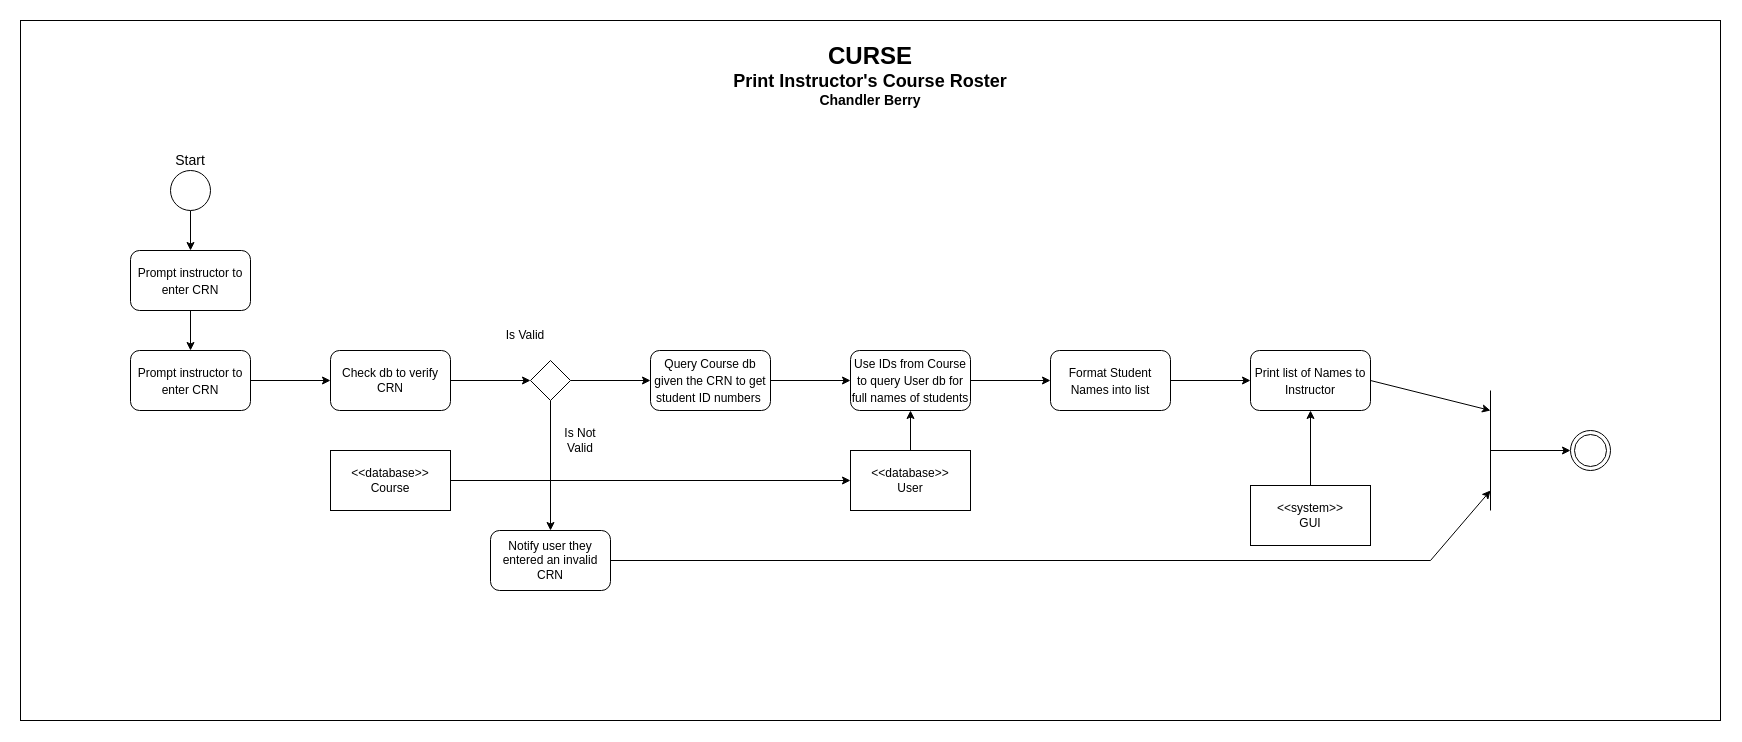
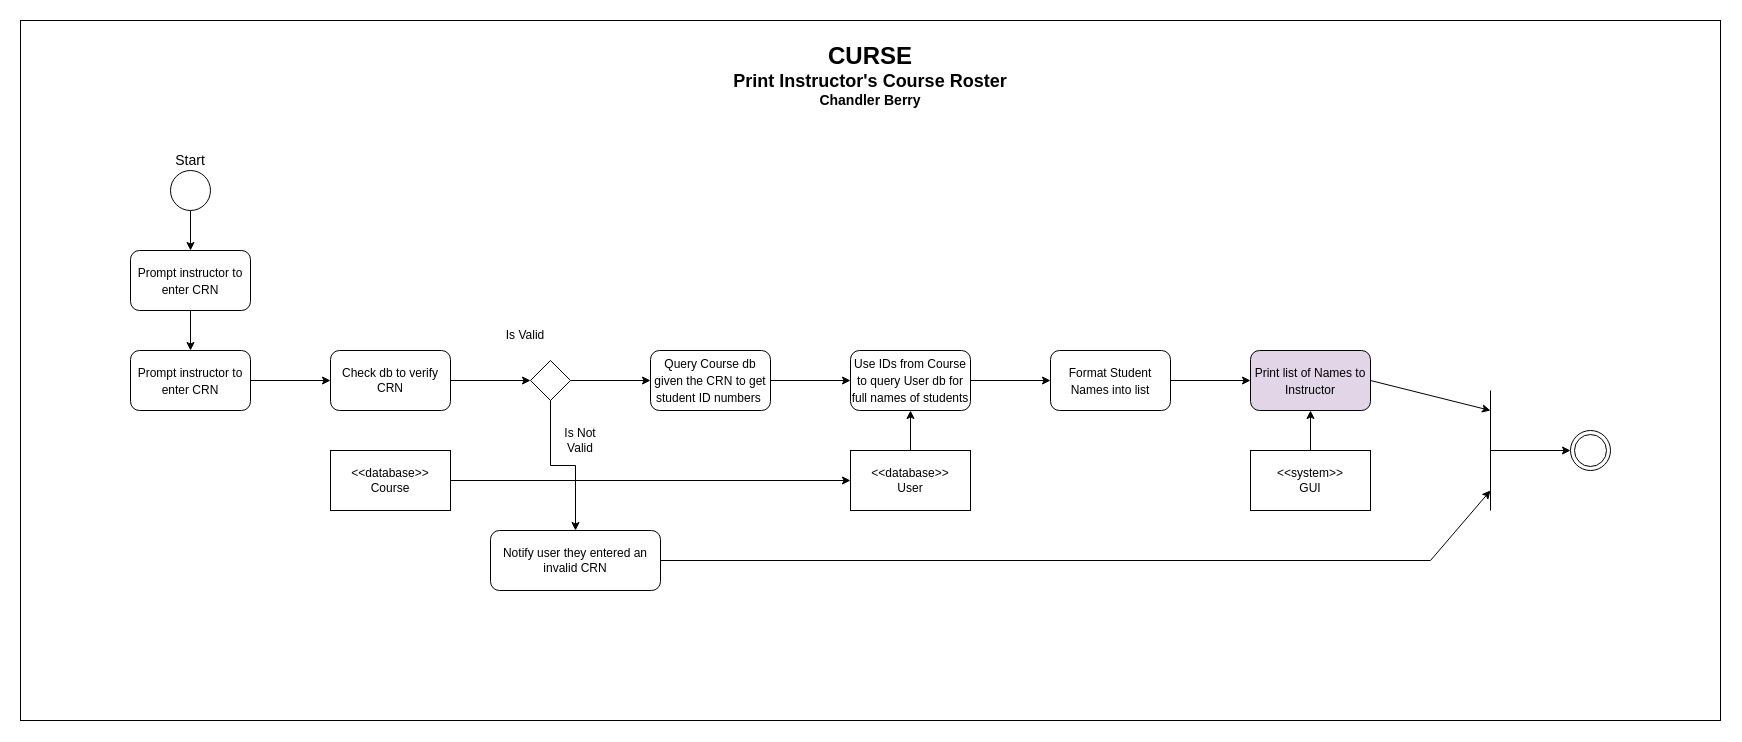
  <mxCell id="0" />
  <mxCell id="1" parent="0" />
  <mxCell id="2" value="" style="rounded=0;whiteSpace=wrap;html=1;fontSize=14;" vertex="1" parent="1"><mxGeometry width="1700" height="700" as="geometry" x="20" y="20" /></mxCell>
  <mxCell id="3" value="" style="edgeStyle=orthogonalEdgeStyle;rounded=0;orthogonalLoop=1;jettySize=auto;html=1;fontSize=12;" edge="1" parent="1" source="4" target="26"><mxGeometry relative="1" as="geometry" /></mxCell>
  <mxCell id="4" value="" style="ellipse;whiteSpace=wrap;html=1;aspect=fixed;" vertex="1" parent="1"><mxGeometry x="170" y="170" width="40" height="40" as="geometry" /></mxCell>
  <mxCell id="5" value="" style="ellipse;shape=doubleEllipse;whiteSpace=wrap;html=1;aspect=fixed;" vertex="1" parent="1"><mxGeometry x="1570" y="430" width="40" height="40" as="geometry" /></mxCell>
  <mxCell id="6" value="&lt;b&gt;&lt;span style=&quot;font-size: 24px&quot;&gt;CURSE&lt;/span&gt;&lt;br&gt;&lt;font&gt;&lt;span style=&quot;font-size: 18px&quot;&gt;Print Instructor's Course Roster&lt;/span&gt;&lt;br&gt;&lt;font style=&quot;font-size: 14px&quot;&gt;Chandler Berry&lt;/font&gt;&lt;br&gt;&lt;/font&gt;&lt;/b&gt;" style="text;html=1;strokeColor=none;fillColor=none;align=center;verticalAlign=middle;whiteSpace=wrap;rounded=0;" vertex="1" parent="1"><mxGeometry x="610" y="40" width="520" height="70" as="geometry" /></mxCell>
  <mxCell id="7" value="Start" style="text;html=1;strokeColor=none;fillColor=none;align=center;verticalAlign=middle;whiteSpace=wrap;rounded=0;fontSize=14;" vertex="1" parent="1"><mxGeometry x="170" y="150" width="40" height="20" as="geometry" /></mxCell>
  <mxCell id="8" value="" style="edgeStyle=orthogonalEdgeStyle;rounded=0;orthogonalLoop=1;jettySize=auto;html=1;fontSize=12;" edge="1" parent="1" source="9" target="20"><mxGeometry relative="1" as="geometry" /></mxCell>
  <mxCell id="9" value="&lt;font style=&quot;font-size: 12px&quot;&gt;Prompt instructor to enter CRN&lt;/font&gt;" style="rounded=1;whiteSpace=wrap;html=1;fontSize=14;" vertex="1" parent="1"><mxGeometry x="130" y="350" width="120" height="60" as="geometry" /></mxCell>
  <mxCell id="10" value="" style="edgeStyle=orthogonalEdgeStyle;rounded=0;orthogonalLoop=1;jettySize=auto;html=1;endArrow=classic;endFill=1;fontSize=12;" edge="1" parent="1" source="11" target="13"><mxGeometry relative="1" as="geometry" /></mxCell>
  <mxCell id="11" value="&lt;font style=&quot;font-size: 12px&quot;&gt;Query Course db given the CRN to get student ID numbers&amp;nbsp;&lt;/font&gt;" style="rounded=1;whiteSpace=wrap;html=1;fontSize=14;" vertex="1" parent="1"><mxGeometry x="650" y="350" width="120" height="60" as="geometry" /></mxCell>
  <mxCell id="12" value="" style="edgeStyle=orthogonalEdgeStyle;rounded=0;orthogonalLoop=1;jettySize=auto;html=1;endArrow=classic;endFill=1;fontSize=12;" edge="1" parent="1" source="13" target="15"><mxGeometry relative="1" as="geometry" /></mxCell>
  <mxCell id="13" value="&lt;span style=&quot;font-size: 12px&quot;&gt;Use IDs from Course to query User db for full names of students&lt;/span&gt;" style="rounded=1;whiteSpace=wrap;html=1;fontSize=14;" vertex="1" parent="1"><mxGeometry x="850" y="350" width="120" height="60" as="geometry" /></mxCell>
  <mxCell id="14" value="" style="edgeStyle=orthogonalEdgeStyle;rounded=0;orthogonalLoop=1;jettySize=auto;html=1;endArrow=classic;endFill=1;fontSize=12;" edge="1" parent="1" source="15" target="16"><mxGeometry relative="1" as="geometry" /></mxCell>
  <mxCell id="15" value="&lt;span style=&quot;font-size: 12px&quot;&gt;Format Student Names into list&lt;/span&gt;" style="rounded=1;whiteSpace=wrap;html=1;fontSize=14;" vertex="1" parent="1"><mxGeometry x="1050" y="350" width="120" height="60" as="geometry" /></mxCell>
- <mxCell id="16" value="&lt;span style=&quot;font-size: 12px&quot;&gt;Print list of Names to Instructor&lt;/span&gt;" style="rounded=1;whiteSpace=wrap;html=1;fontSize=14;" vertex="1" parent="1"><mxGeometry x="1250" y="350" width="120" height="60" as="geometry" /></mxCell>
+ <mxCell id="16" value="&lt;span style=&quot;font-size: 12px&quot;&gt;Print list of Names to Instructor&lt;/span&gt;" style="rounded=1;whiteSpace=wrap;html=1;fontSize=14;fillColor=#e1d5e7;" vertex="1" parent="1"><mxGeometry x="1250" y="350" width="120" height="60" as="geometry" /></mxCell>
  <mxCell id="17" value="" style="edgeStyle=orthogonalEdgeStyle;rounded=0;orthogonalLoop=1;jettySize=auto;html=1;fontSize=12;" edge="1" parent="1" source="18" target="30"><mxGeometry relative="1" as="geometry" /></mxCell>
  <mxCell id="18" value="&amp;lt;&amp;lt;database&amp;gt;&amp;gt;&lt;br&gt;Course" style="rounded=0;whiteSpace=wrap;html=1;fontSize=12;" vertex="1" parent="1"><mxGeometry x="330" y="450" width="120" height="60" as="geometry" /></mxCell>
  <mxCell id="19" value="" style="edgeStyle=orthogonalEdgeStyle;rounded=0;orthogonalLoop=1;jettySize=auto;html=1;fontSize=12;" edge="1" parent="1" source="20" target="23"><mxGeometry relative="1" as="geometry" /></mxCell>
  <mxCell id="20" value="Check db to verify CRN" style="rounded=1;whiteSpace=wrap;html=1;fontSize=12;" vertex="1" parent="1"><mxGeometry x="330" y="350" width="120" height="60" as="geometry" /></mxCell>
  <mxCell id="21" value="" style="edgeStyle=orthogonalEdgeStyle;rounded=0;orthogonalLoop=1;jettySize=auto;html=1;fontSize=12;" edge="1" parent="1" source="23" target="11"><mxGeometry relative="1" as="geometry" /></mxCell>
  <mxCell id="22" value="" style="edgeStyle=orthogonalEdgeStyle;rounded=0;orthogonalLoop=1;jettySize=auto;html=1;fontSize=12;entryX=0.5;entryY=0;entryDx=0;entryDy=0;endArrow=classic;endFill=1;" edge="1" parent="1" source="23" target="27"><mxGeometry relative="1" as="geometry"><mxPoint x="550" y="480" as="targetPoint" /></mxGeometry></mxCell>
  <mxCell id="23" value="" style="rhombus;whiteSpace=wrap;html=1;fontSize=12;" vertex="1" parent="1"><mxGeometry x="530" y="360" width="40" height="40" as="geometry" /></mxCell>
  <mxCell id="24" value="Is Valid" style="text;html=1;strokeColor=none;fillColor=none;align=center;verticalAlign=middle;whiteSpace=wrap;rounded=0;fontSize=12;" vertex="1" parent="1"><mxGeometry x="495" y="325" width="60" height="20" as="geometry" /></mxCell>
  <mxCell id="25" value="" style="edgeStyle=orthogonalEdgeStyle;rounded=0;orthogonalLoop=1;jettySize=auto;html=1;fontSize=12;" edge="1" parent="1" source="26" target="9"><mxGeometry relative="1" as="geometry" /></mxCell>
  <mxCell id="26" value="&lt;font style=&quot;font-size: 12px&quot;&gt;Prompt instructor to enter CRN&lt;/font&gt;" style="rounded=1;whiteSpace=wrap;html=1;fontSize=14;" vertex="1" parent="1"><mxGeometry x="130" y="250" width="120" height="60" as="geometry" /></mxCell>
- <mxCell id="27" value="Notify user they entered an invalid CRN" style="rounded=1;whiteSpace=wrap;html=1;fontSize=12;" vertex="1" parent="1"><mxGeometry x="490" y="530" width="120" height="60" as="geometry" /></mxCell>
+ <mxCell id="27" value="Notify user they entered an invalid CRN" style="rounded=1;whiteSpace=wrap;html=1;fontSize=12;" vertex="1" parent="1"><mxGeometry x="490" y="530" width="170" height="60" as="geometry" /></mxCell>
  <mxCell id="28" value="Is Not Valid" style="text;html=1;strokeColor=none;fillColor=none;align=center;verticalAlign=middle;whiteSpace=wrap;rounded=0;fontSize=12;" vertex="1" parent="1"><mxGeometry x="550" y="430" width="60" height="20" as="geometry" /></mxCell>
  <mxCell id="29" value="" style="edgeStyle=orthogonalEdgeStyle;rounded=0;orthogonalLoop=1;jettySize=auto;html=1;endArrow=classic;endFill=1;fontSize=12;" edge="1" parent="1" source="30" target="13"><mxGeometry relative="1" as="geometry" /></mxCell>
  <mxCell id="30" value="&amp;lt;&amp;lt;database&amp;gt;&amp;gt;&lt;br&gt;User" style="rounded=0;whiteSpace=wrap;html=1;fontSize=12;" vertex="1" parent="1"><mxGeometry x="850" y="450" width="120" height="60" as="geometry" /></mxCell>
  <mxCell id="31" value="" style="edgeStyle=orthogonalEdgeStyle;rounded=0;orthogonalLoop=1;jettySize=auto;html=1;endArrow=classic;endFill=1;fontSize=12;" edge="1" parent="1" source="32" target="16"><mxGeometry relative="1" as="geometry" /></mxCell>
- <mxCell id="32" value="&amp;lt;&amp;lt;system&amp;gt;&amp;gt;&lt;br&gt;GUI" style="rounded=0;whiteSpace=wrap;html=1;fontSize=12;" vertex="1" parent="1"><mxGeometry x="1250" y="485" width="120" height="60" as="geometry" /></mxCell>
+ <mxCell id="32" value="&amp;lt;&amp;lt;system&amp;gt;&amp;gt;&lt;br&gt;GUI" style="rounded=0;whiteSpace=wrap;html=1;fontSize=12;" vertex="1" parent="1"><mxGeometry x="1250" y="450" width="120" height="60" as="geometry" /></mxCell>
  <mxCell id="33" value="" style="endArrow=none;html=1;fontSize=12;exitX=1;exitY=0.5;exitDx=0;exitDy=0;" edge="1" parent="1" source="27"><mxGeometry width="50" height="50" relative="1" as="geometry"><mxPoint x="980" y="510" as="sourcePoint" /><mxPoint x="1430" y="560" as="targetPoint" /></mxGeometry></mxCell>
  <mxCell id="34" value="" style="endArrow=none;html=1;fontSize=12;" edge="1" parent="1"><mxGeometry width="50" height="50" relative="1" as="geometry"><mxPoint x="1490" y="510" as="sourcePoint" /><mxPoint x="1490" y="390" as="targetPoint" /></mxGeometry></mxCell>
  <mxCell id="35" value="" style="endArrow=classic;html=1;fontSize=12;" edge="1" parent="1"><mxGeometry width="50" height="50" relative="1" as="geometry"><mxPoint x="1430" y="560" as="sourcePoint" /><mxPoint x="1490" y="490" as="targetPoint" /></mxGeometry></mxCell>
  <mxCell id="36" value="" style="endArrow=classic;html=1;fontSize=12;exitX=1;exitY=0.5;exitDx=0;exitDy=0;" edge="1" parent="1" source="16"><mxGeometry width="50" height="50" relative="1" as="geometry"><mxPoint x="960" y="520" as="sourcePoint" /><mxPoint x="1490" y="410" as="targetPoint" /></mxGeometry></mxCell>
  <mxCell id="37" value="" style="endArrow=classic;html=1;fontSize=12;entryX=0;entryY=0.5;entryDx=0;entryDy=0;" edge="1" parent="1" target="5"><mxGeometry width="50" height="50" relative="1" as="geometry"><mxPoint x="1490" y="450" as="sourcePoint" /><mxPoint x="1550" y="450" as="targetPoint" /></mxGeometry></mxCell>
